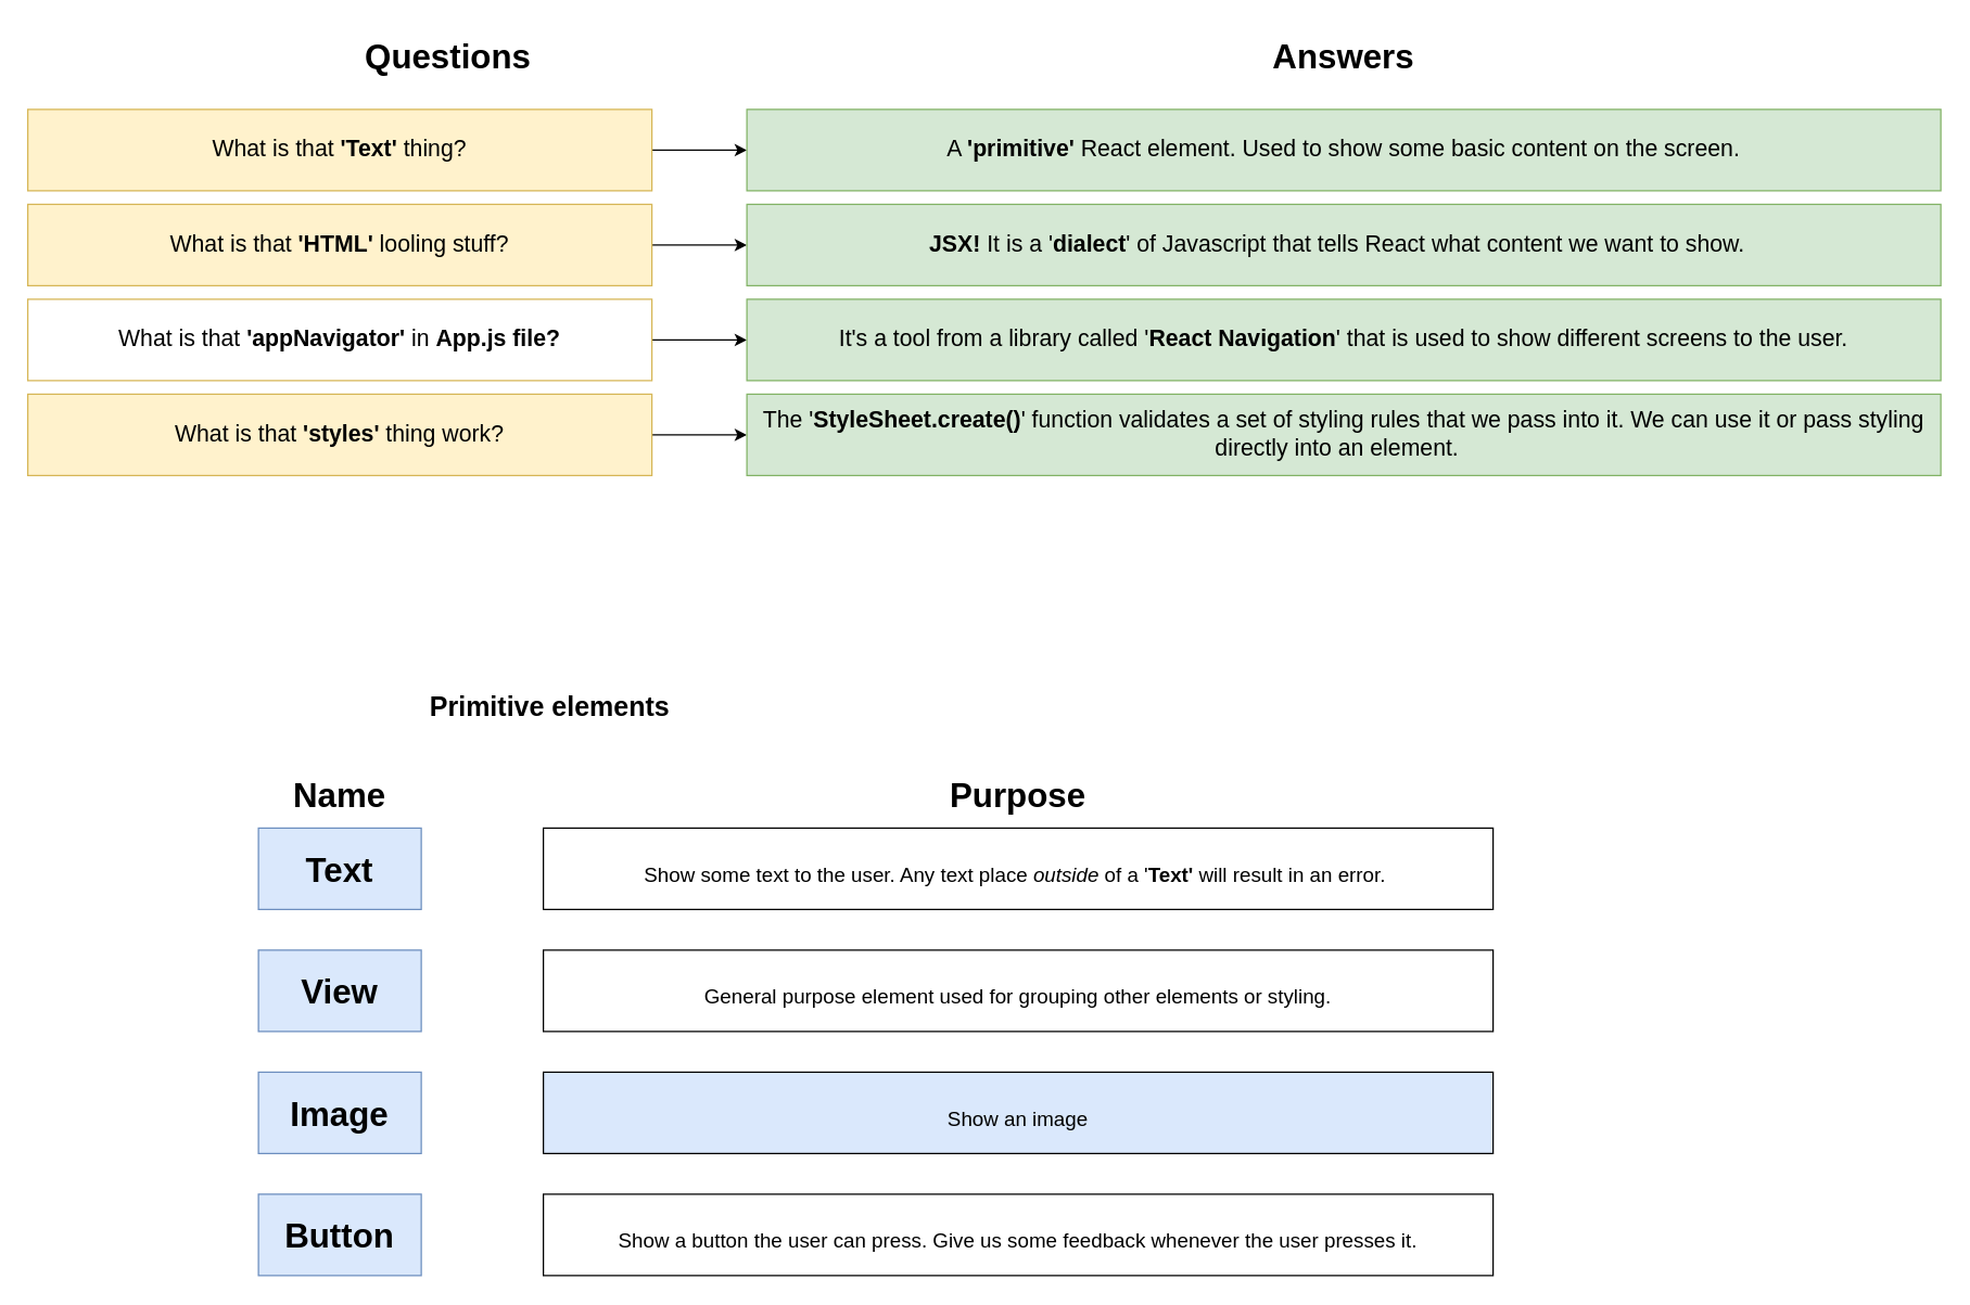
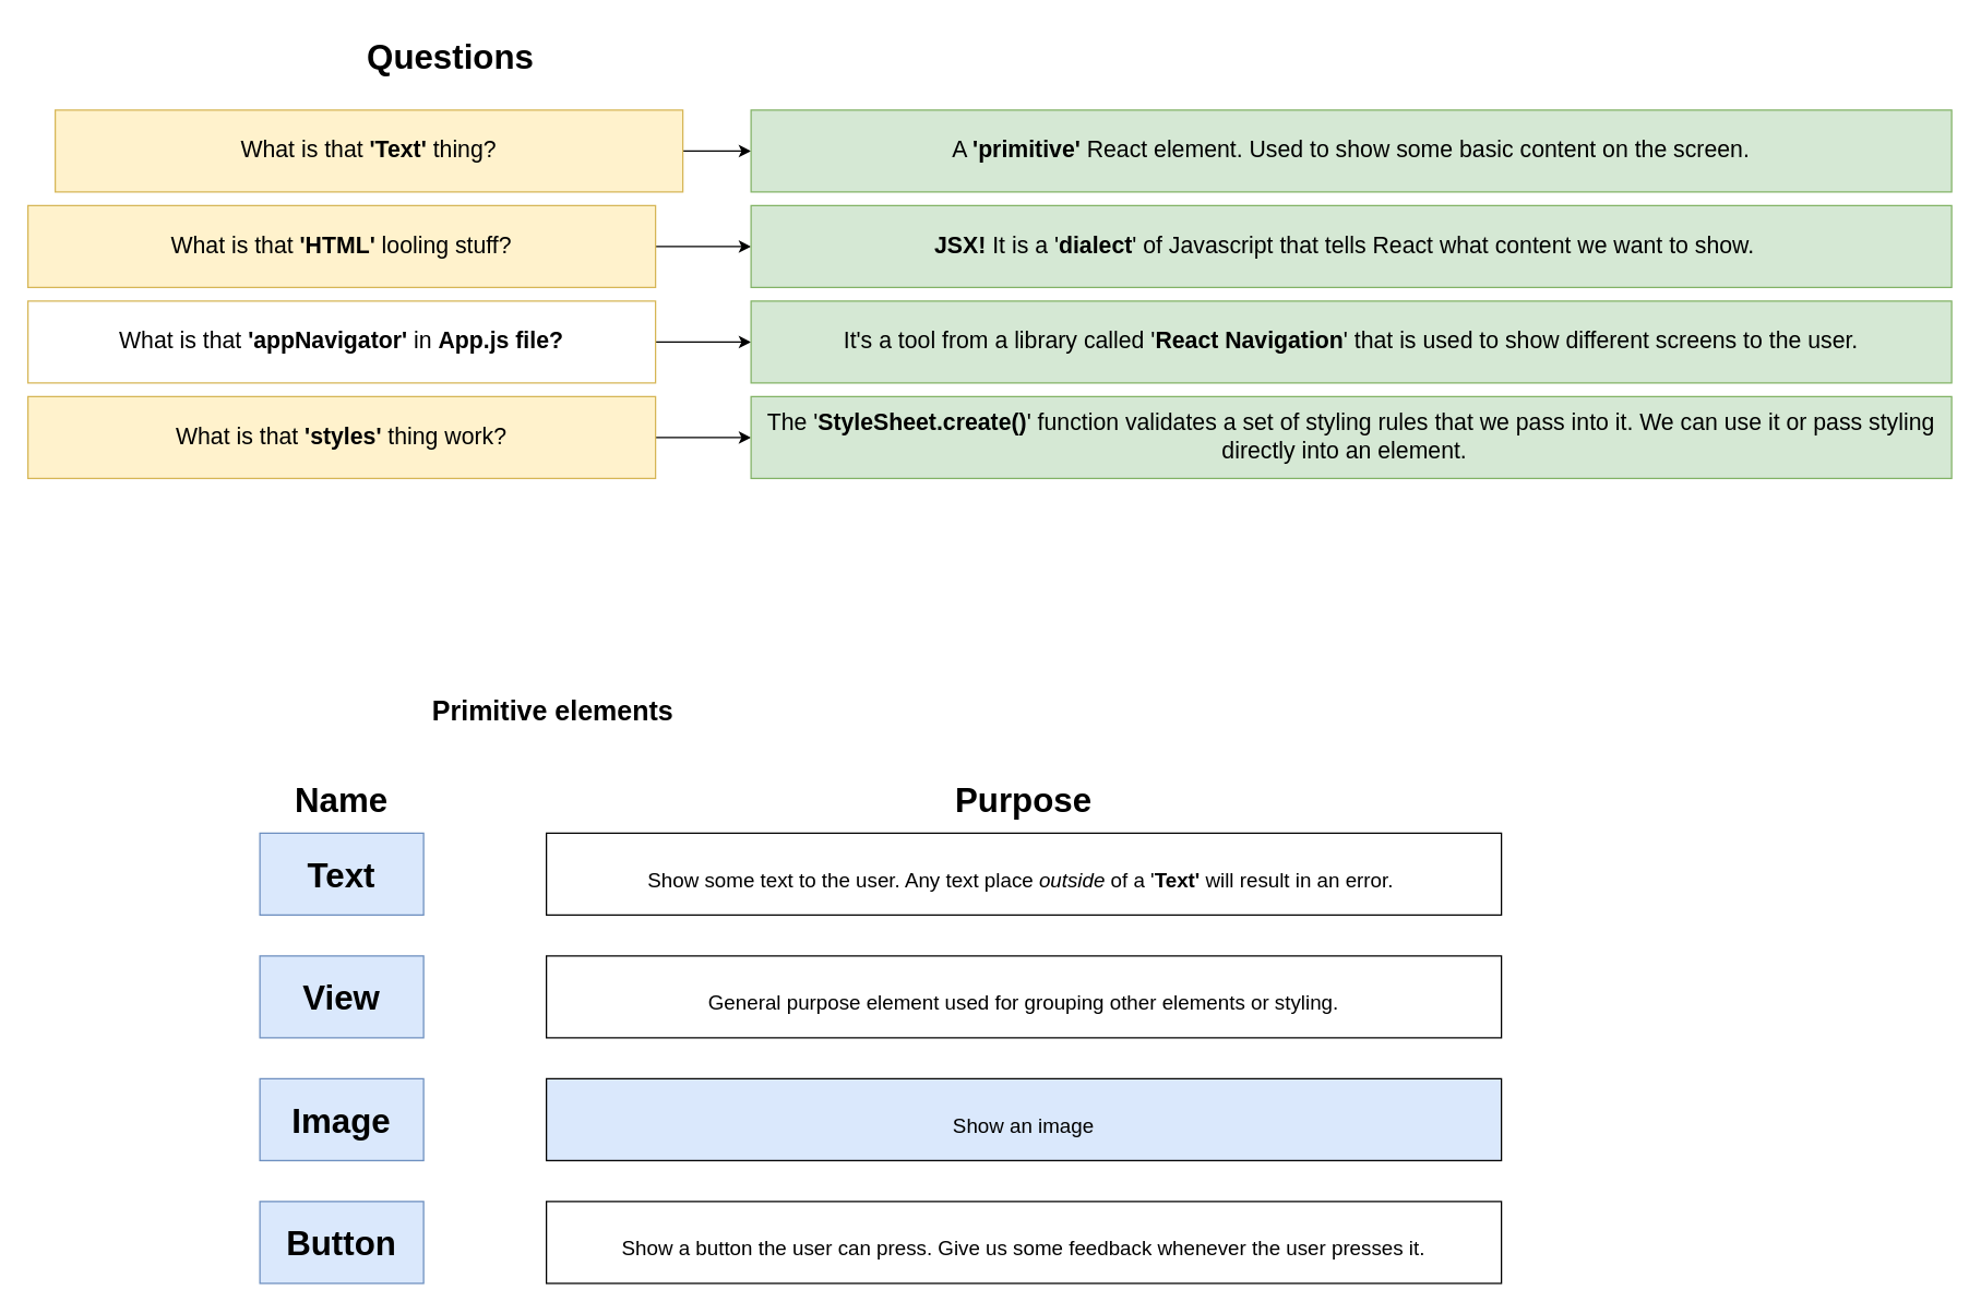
  <mxCell id="0" />
  <mxCell id="1" parent="0" />
  <mxCell id="2" value="" style="edgeStyle=orthogonalEdgeStyle;rounded=0;orthogonalLoop=1;jettySize=auto;html=1;fontSize=25;" edge="1" parent="1" source="3" target="10"><mxGeometry relative="1" as="geometry" /></mxCell>
- <mxCell id="3" value="&lt;font style=&quot;font-size: 17px&quot;&gt;What is that &lt;b&gt;'Text' &lt;/b&gt;thing?&lt;/font&gt;" style="rounded=0;whiteSpace=wrap;html=1;fillColor=#fff2cc;strokeColor=#d6b656;" vertex="1" parent="1"><mxGeometry x="20" y="80" width="460" height="60" as="geometry" /></mxCell>
+ <mxCell id="3" value="&lt;font style=&quot;font-size: 17px&quot;&gt;What is that &lt;b&gt;'Text' &lt;/b&gt;thing?&lt;/font&gt;" style="rounded=0;whiteSpace=wrap;html=1;fillColor=#fff2cc;strokeColor=#d6b656;" vertex="1" parent="1"><mxGeometry x="40" y="80" width="460" height="60" as="geometry" /></mxCell>
  <mxCell id="4" value="" style="edgeStyle=orthogonalEdgeStyle;rounded=0;orthogonalLoop=1;jettySize=auto;html=1;fontSize=25;" edge="1" parent="1" source="5" target="11"><mxGeometry relative="1" as="geometry" /></mxCell>
  <mxCell id="5" value="&lt;font style=&quot;font-size: 17px&quot;&gt;What is that &lt;b&gt;'HTML' &lt;/b&gt;looling stuff?&lt;/font&gt;" style="rounded=0;whiteSpace=wrap;html=1;fillColor=#fff2cc;strokeColor=#d6b656;" vertex="1" parent="1"><mxGeometry x="20" y="150" width="460" height="60" as="geometry" /></mxCell>
  <mxCell id="6" value="" style="edgeStyle=orthogonalEdgeStyle;rounded=0;orthogonalLoop=1;jettySize=auto;html=1;fontSize=25;" edge="1" parent="1" source="7" target="12"><mxGeometry relative="1" as="geometry" /></mxCell>
  <mxCell id="7" value="&lt;font style=&quot;font-size: 17px&quot;&gt;What is that &lt;b&gt;'appNavigator' &lt;/b&gt;in &lt;b&gt;App.js file?&lt;/b&gt;&lt;/font&gt;" style="rounded=0;whiteSpace=wrap;html=1;fillColor=#ffffff;strokeColor=#d6b656;" vertex="1" parent="1"><mxGeometry x="20" y="220" width="460" height="60" as="geometry" /></mxCell>
  <mxCell id="8" value="" style="edgeStyle=orthogonalEdgeStyle;rounded=0;orthogonalLoop=1;jettySize=auto;html=1;fontSize=25;" edge="1" parent="1" source="9" target="13"><mxGeometry relative="1" as="geometry" /></mxCell>
  <mxCell id="9" value="&lt;font style=&quot;font-size: 17px&quot;&gt;What is that &lt;b&gt;'styles' &lt;/b&gt;thing work?&lt;/font&gt;" style="rounded=0;whiteSpace=wrap;html=1;fillColor=#fff2cc;strokeColor=#d6b656;" vertex="1" parent="1"><mxGeometry x="20" y="290" width="460" height="60" as="geometry" /></mxCell>
  <mxCell id="10" value="&lt;span style=&quot;font-size: 17px&quot;&gt;A &lt;b&gt;'primitive' &lt;/b&gt;React element. Used to show some basic content on the screen.&lt;/span&gt;" style="rounded=0;whiteSpace=wrap;html=1;fillColor=#d5e8d4;strokeColor=#82b366;" vertex="1" parent="1"><mxGeometry x="550" y="80" width="880" height="60" as="geometry" /></mxCell>
  <mxCell id="11" value="&lt;span style=&quot;font-size: 17px&quot;&gt;&lt;b&gt;JSX! &lt;/b&gt;It is a '&lt;b&gt;dialect&lt;/b&gt;' of Javascript that tells React what content we want to show.&amp;nbsp;&amp;nbsp;&lt;/span&gt;" style="rounded=0;whiteSpace=wrap;html=1;fillColor=#d5e8d4;strokeColor=#82b366;" vertex="1" parent="1"><mxGeometry x="550" y="150" width="880" height="60" as="geometry" /></mxCell>
  <mxCell id="12" value="&lt;span style=&quot;font-size: 17px&quot;&gt;It's a tool from a library called '&lt;b&gt;React Navigation&lt;/b&gt;' that is used to show different screens to the user.&lt;/span&gt;" style="rounded=0;whiteSpace=wrap;html=1;fillColor=#d5e8d4;strokeColor=#82b366;" vertex="1" parent="1"><mxGeometry x="550" y="220" width="880" height="60" as="geometry" /></mxCell>
  <mxCell id="13" value="&lt;span style=&quot;font-size: 17px&quot;&gt;The '&lt;b&gt;StyleSheet.create()&lt;/b&gt;' function validates a set of styling rules that we pass into it. We can use it or pass styling directly into an element.&lt;b&gt;&amp;nbsp;&lt;/b&gt;&amp;nbsp;&lt;/span&gt;" style="rounded=0;whiteSpace=wrap;html=1;fillColor=#d5e8d4;strokeColor=#82b366;" vertex="1" parent="1"><mxGeometry x="550" y="290" width="880" height="60" as="geometry" /></mxCell>
  <mxCell id="14" value="&lt;font style=&quot;font-size: 25px&quot;&gt;&lt;b&gt;Questions&lt;/b&gt;&lt;/font&gt;" style="text;html=1;strokeColor=none;fillColor=none;align=center;verticalAlign=middle;whiteSpace=wrap;rounded=0;fontSize=17;" vertex="1" parent="1"><mxGeometry x="190" y="20" width="280" height="40" as="geometry" /></mxCell>
- <mxCell id="15" value="&lt;font style=&quot;font-size: 25px&quot;&gt;&lt;b&gt;Answers&lt;/b&gt;&lt;/font&gt;" style="text;html=1;strokeColor=none;fillColor=none;align=center;verticalAlign=middle;whiteSpace=wrap;rounded=0;fontSize=17;" vertex="1" parent="1"><mxGeometry x="850" y="20" width="280" height="40" as="geometry" /></mxCell>
  <mxCell id="16" value="&lt;b&gt;Text&lt;/b&gt;&lt;span style=&quot;color: rgba(0 , 0 , 0 , 0) ; font-family: monospace ; font-size: 0px&quot;&gt;%3CmxGraphModel%3E%3Croot%3E%3CmxCell%20id%3D%220%22%2F%3E%3CmxCell%20id%3D%221%22%20parent%3D%220%22%2F%3E%3CmxCell%20id%3D%222%22%20value%3D%22%26lt%3Bfont%20style%3D%26quot%3Bfont-size%3A%2025px%26quot%3B%26gt%3B%26lt%3Bb%26gt%3BQuestions%26lt%3B%2Fb%26gt%3B%26lt%3B%2Ffont%26gt%3B%22%20style%3D%22text%3Bhtml%3D1%3BstrokeColor%3Dnone%3BfillColor%3Dnone%3Balign%3Dcenter%3BverticalAlign%3Dmiddle%3BwhiteSpace%3Dwrap%3Brounded%3D0%3BfontSize%3D17%3B%22%20vertex%3D%221%22%20parent%3D%221%22%3E%3CmxGeometry%20x%3D%22440%22%20y%3D%22200%22%20width%3D%22280%22%20height%3D%2240%22%20as%3D%22geometry%22%2F%3E%3C%2FmxCell%3E%3C%2Froot%3E%3C%2FmxGraphModel%3E&lt;/span&gt;" style="rounded=0;whiteSpace=wrap;html=1;fontSize=25;fillColor=#dae8fc;strokeColor=#6c8ebf;" vertex="1" parent="1"><mxGeometry x="190" y="610" width="120" height="60" as="geometry" /></mxCell>
  <mxCell id="17" value="&lt;b&gt;Name&lt;/b&gt;" style="text;html=1;strokeColor=none;fillColor=none;align=center;verticalAlign=middle;whiteSpace=wrap;rounded=0;fontSize=25;" vertex="1" parent="1"><mxGeometry x="220" y="570" width="60" height="30" as="geometry" /></mxCell>
  <mxCell id="18" value="&lt;b&gt;View&lt;/b&gt;" style="rounded=0;whiteSpace=wrap;html=1;fontSize=25;fillColor=#dae8fc;strokeColor=#6c8ebf;" vertex="1" parent="1"><mxGeometry x="190" y="700" width="120" height="60" as="geometry" /></mxCell>
  <mxCell id="19" value="&lt;b&gt;Image&lt;/b&gt;" style="rounded=0;whiteSpace=wrap;html=1;fontSize=25;fillColor=#dae8fc;strokeColor=#6c8ebf;" vertex="1" parent="1"><mxGeometry x="190" y="790" width="120" height="60" as="geometry" /></mxCell>
  <mxCell id="20" value="&lt;b&gt;Button&lt;/b&gt;" style="rounded=0;whiteSpace=wrap;html=1;fontSize=25;fillColor=#dae8fc;strokeColor=#6c8ebf;" vertex="1" parent="1"><mxGeometry x="190" y="880" width="120" height="60" as="geometry" /></mxCell>
  <mxCell id="21" value="&lt;font style=&quot;font-size: 15px&quot;&gt;Show some text to the user. Any text place &lt;i&gt;outside&lt;/i&gt; of a '&lt;b&gt;Text' &lt;/b&gt;will result in an error.&amp;nbsp;&lt;/font&gt;" style="rounded=0;whiteSpace=wrap;html=1;fontSize=25;" vertex="1" parent="1"><mxGeometry x="400" y="610" width="700" height="60" as="geometry" /></mxCell>
  <mxCell id="22" value="&lt;b&gt;Purpose&lt;/b&gt;" style="text;html=1;strokeColor=none;fillColor=none;align=center;verticalAlign=middle;whiteSpace=wrap;rounded=0;fontSize=25;" vertex="1" parent="1"><mxGeometry x="720" y="570" width="60" height="30" as="geometry" /></mxCell>
  <mxCell id="23" value="&lt;b&gt;Primitive elements&lt;/b&gt;" style="text;html=1;strokeColor=none;fillColor=none;align=center;verticalAlign=middle;whiteSpace=wrap;rounded=0;fontSize=20;" vertex="1" parent="1"><mxGeometry x="310" y="500" width="190" height="40" as="geometry" /></mxCell>
  <mxCell id="24" value="&lt;span style=&quot;font-size: 15px&quot;&gt;General purpose element used for grouping other elements or styling.&lt;/span&gt;" style="rounded=0;whiteSpace=wrap;html=1;fontSize=25;" vertex="1" parent="1"><mxGeometry x="400" y="700" width="700" height="60" as="geometry" /></mxCell>
  <mxCell id="25" value="&lt;span style=&quot;font-size: 15px&quot;&gt;Show an image&lt;/span&gt;" style="rounded=0;whiteSpace=wrap;html=1;fontSize=25;fillColor=#dae8fc;" vertex="1" parent="1"><mxGeometry x="400" y="790" width="700" height="60" as="geometry" /></mxCell>
  <mxCell id="26" value="&lt;span style=&quot;font-size: 15px&quot;&gt;Show a button the user can press. Give us some feedback whenever the user presses it.&lt;/span&gt;" style="rounded=0;whiteSpace=wrap;html=1;fontSize=25;" vertex="1" parent="1"><mxGeometry x="400" y="880" width="700" height="60" as="geometry" /></mxCell>
